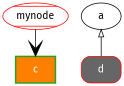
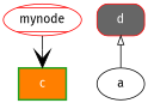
  digraph {
    fontname="Fira Sans"
    node [color=red fontname="Fira Sans"]
    edge [fontname="Fira Sans"]
    mynode [style=diagonals]
    c [color="#24a222" fillcolor="#ff7f00" fontcolor=white shape=box style="bold,filled"]
    d [fillcolor="#666666" fontcolor=white shape=Mrecord style=filled]
    a [color=""]
    mynode -> c [arrowhead=vee arrowsize=2]
-   a -> d [arrowtail=empty dir=back]
+   d -> a [arrowtail=empty dir=back]
  }
